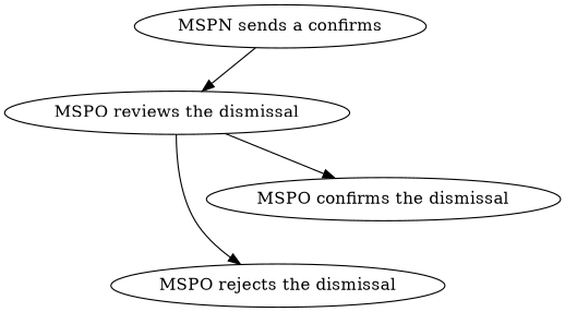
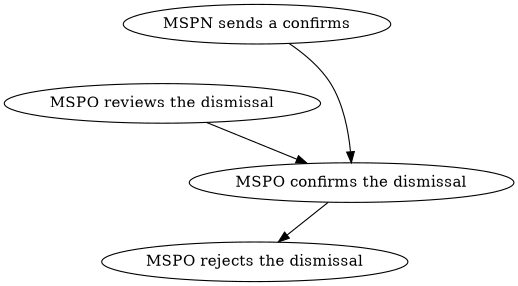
  digraph {
    n1 [label="MSPN sends a confirms"]
    "MSPO reviews the dismissal"
    "MSPO rejects the dismissal"
    "MSPO confirms the dismissal"
-   n1 -> "MSPO reviews the dismissal"
-   "MSPO reviews the dismissal" -> "MSPO rejects the dismissal"
+   n1 -> "MSPO confirms the dismissal"
+   "MSPO confirms the dismissal" -> "MSPO rejects the dismissal"
    "MSPO reviews the dismissal" -> "MSPO confirms the dismissal"
  }
